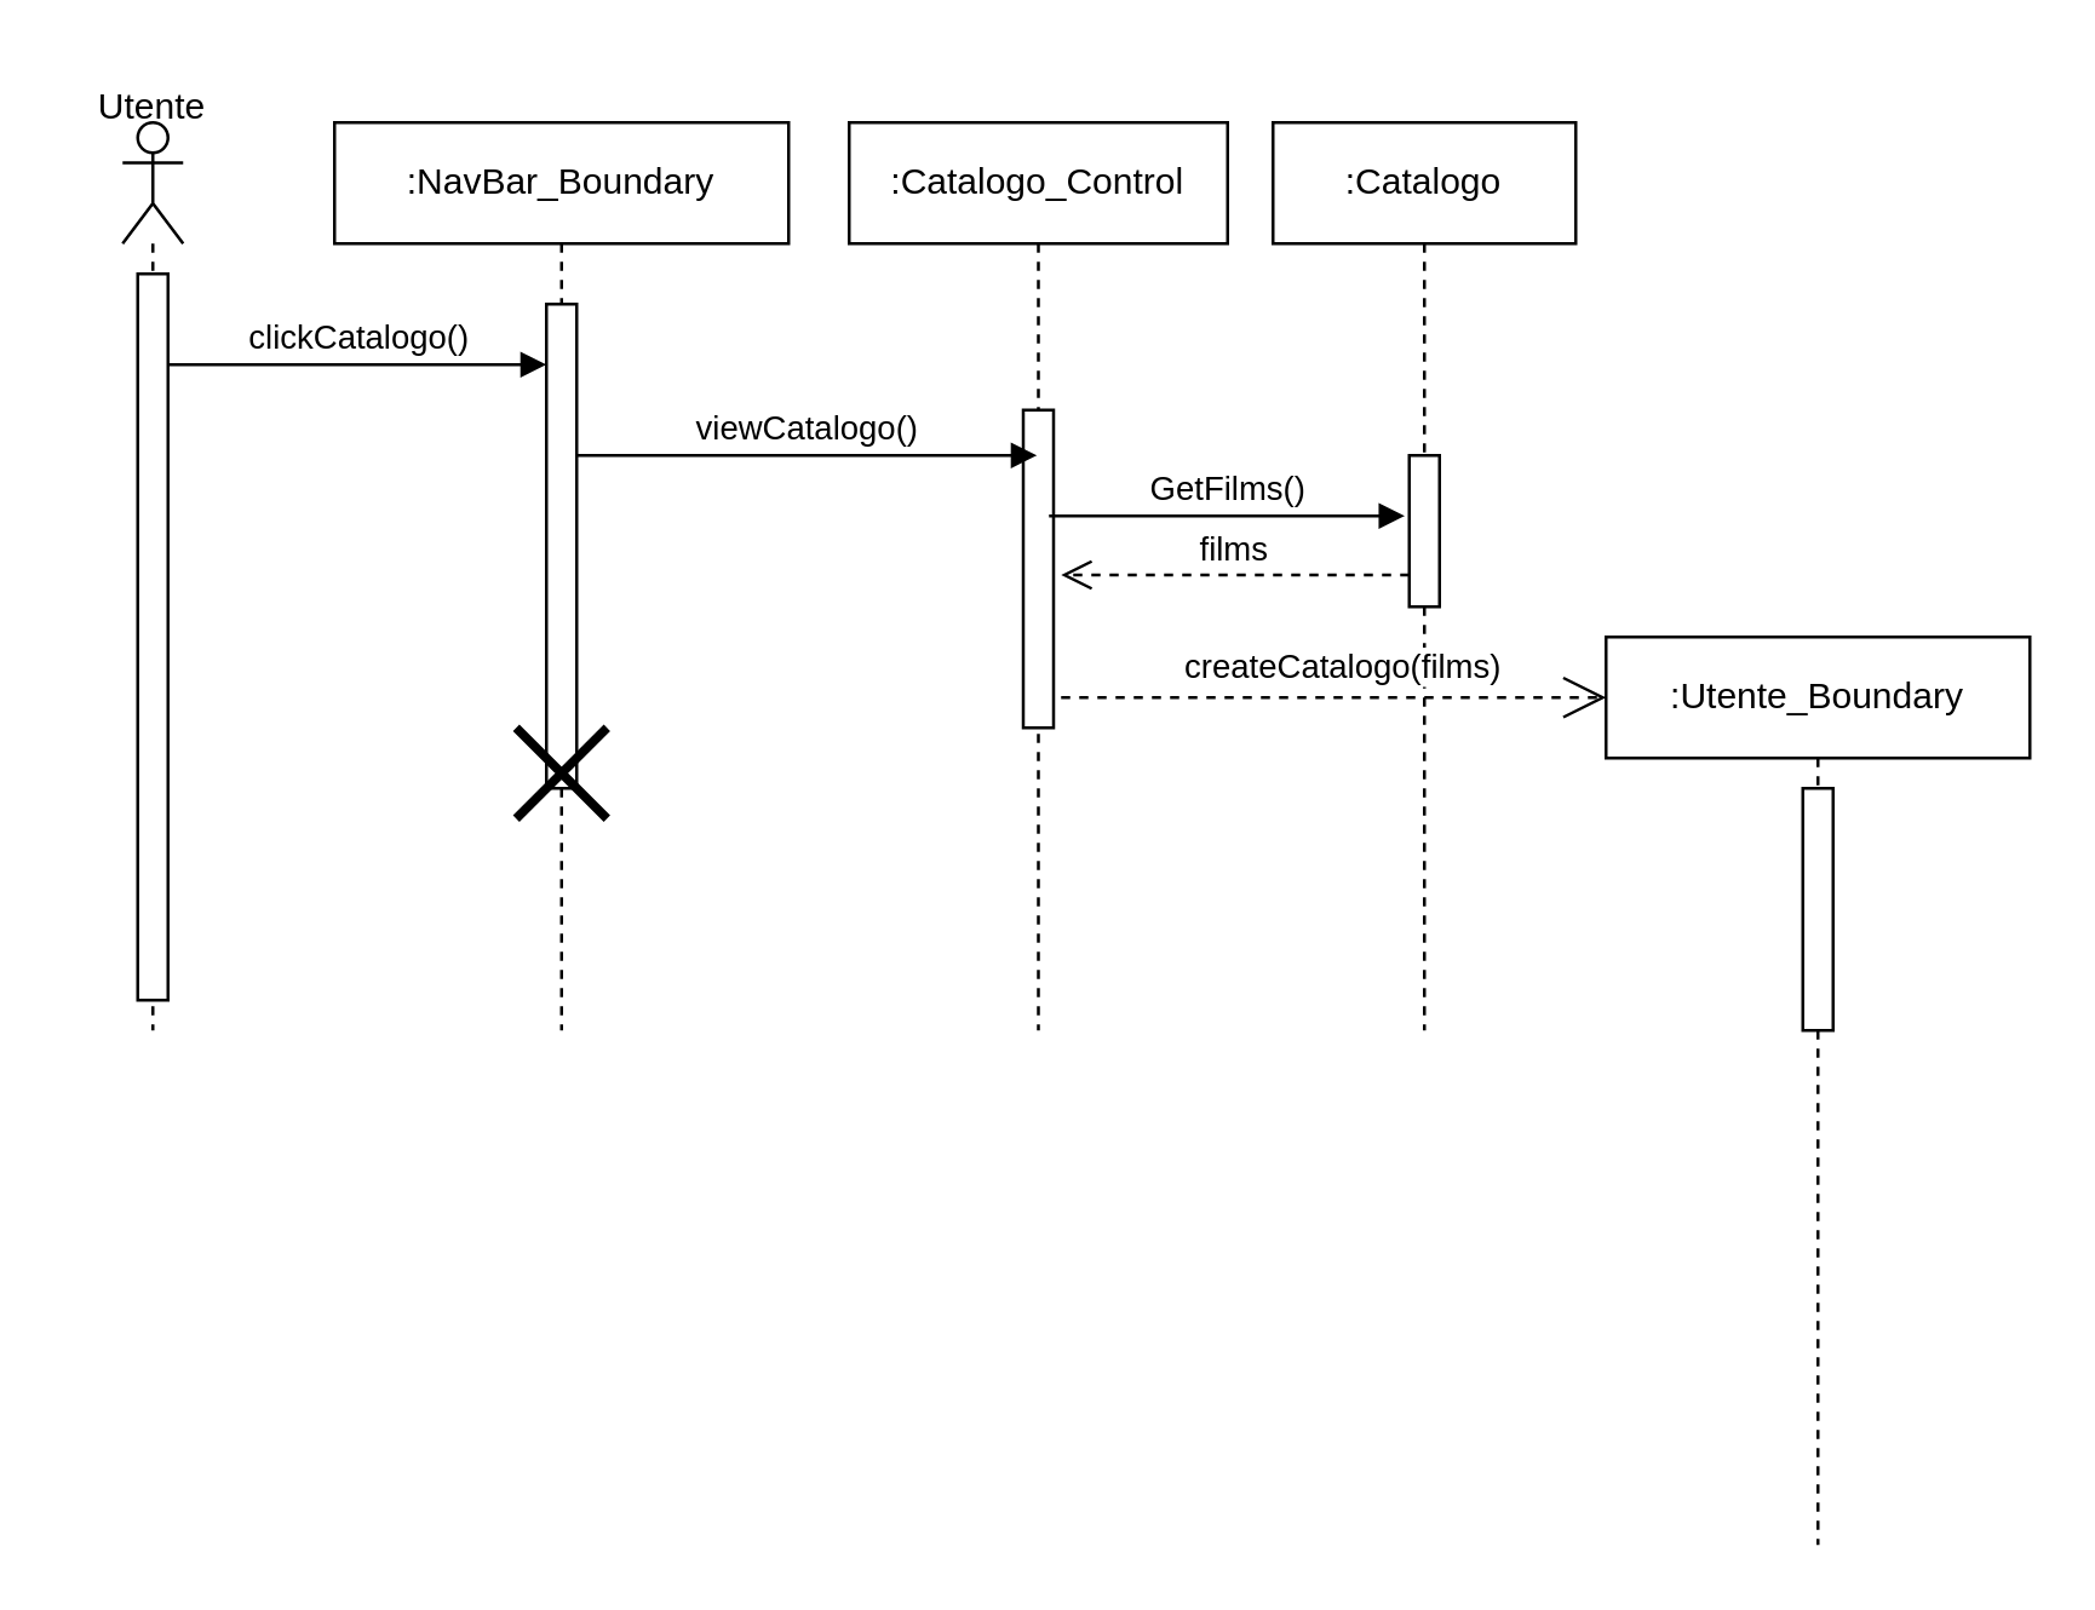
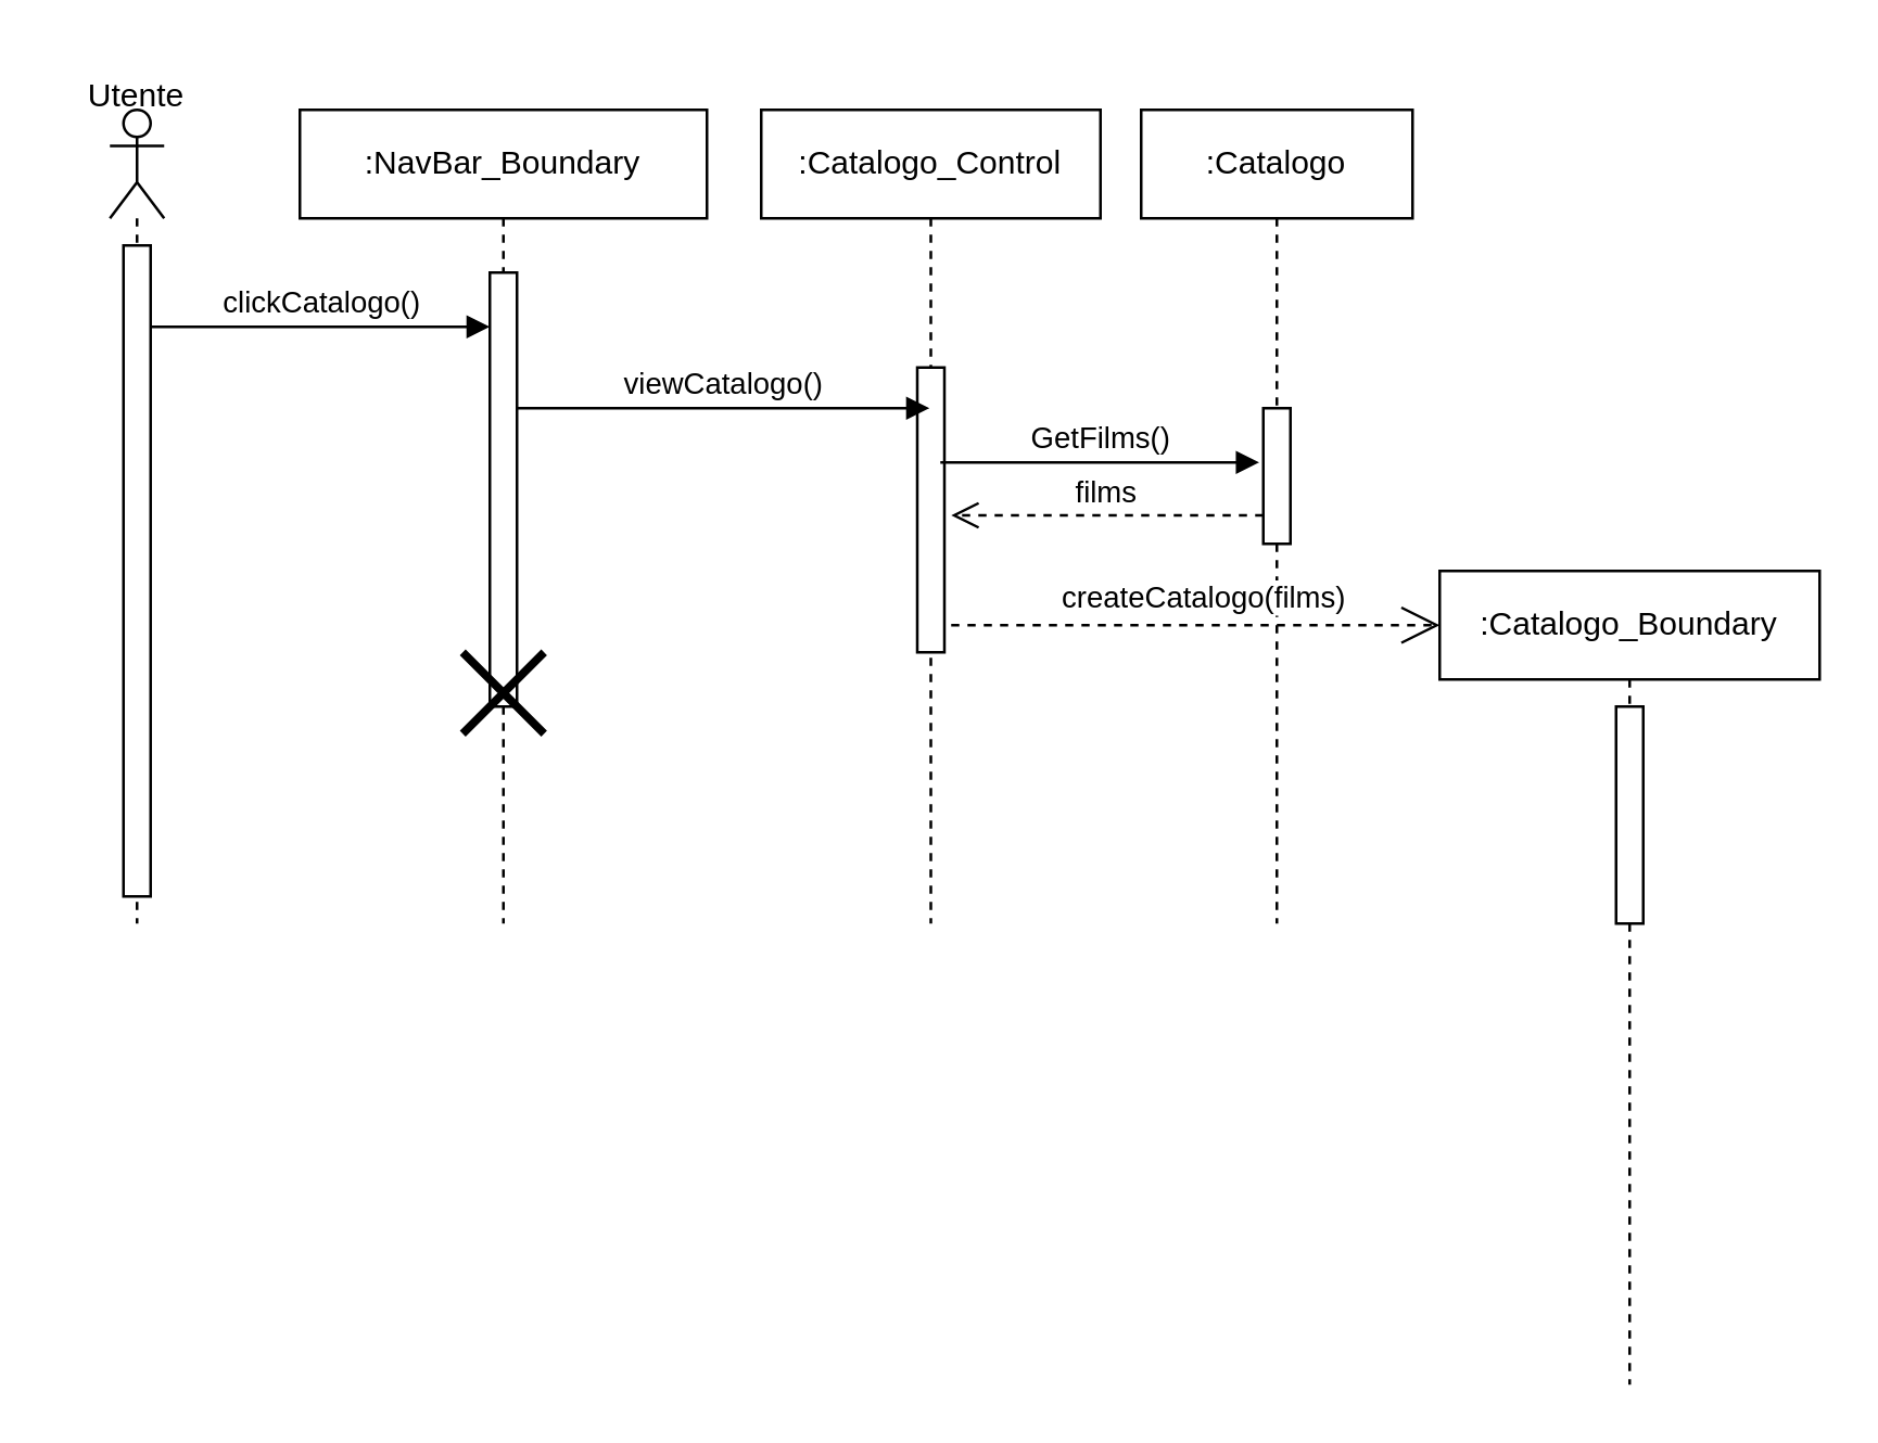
  <mxCell id="0" />
  <mxCell id="1" parent="0" />
  <mxCell id="2" value=":Catalogo_Control" style="shape=umlLifeline;perimeter=lifelinePerimeter;whiteSpace=wrap;html=1;container=1;dropTarget=0;collapsible=0;recursiveResize=0;outlineConnect=0;portConstraint=eastwest;newEdgeStyle={&quot;curved&quot;:0,&quot;rounded&quot;:0};" parent="1" vertex="1"><mxGeometry x="280" y="40" width="125" height="300" as="geometry" /></mxCell>
  <mxCell id="3" value="" style="html=1;points=[[0,0,0,0,5],[0,1,0,0,-5],[1,0,0,0,5],[1,1,0,0,-5]];perimeter=orthogonalPerimeter;outlineConnect=0;targetShapes=umlLifeline;portConstraint=eastwest;newEdgeStyle={&quot;curved&quot;:0,&quot;rounded&quot;:0};" parent="2" vertex="1"><mxGeometry x="57.5" y="95" width="10" height="105" as="geometry" /></mxCell>
  <mxCell id="4" value=":Catalogo" style="shape=umlLifeline;perimeter=lifelinePerimeter;whiteSpace=wrap;html=1;container=1;dropTarget=0;collapsible=0;recursiveResize=0;outlineConnect=0;portConstraint=eastwest;newEdgeStyle={&quot;curved&quot;:0,&quot;rounded&quot;:0};" parent="1" vertex="1"><mxGeometry x="420" y="40" width="100" height="300" as="geometry" /></mxCell>
  <mxCell id="5" value="" style="html=1;points=[[0,0,0,0,5],[0,1,0,0,-5],[1,0,0,0,5],[1,1,0,0,-5]];perimeter=orthogonalPerimeter;outlineConnect=0;targetShapes=umlLifeline;portConstraint=eastwest;newEdgeStyle={&quot;curved&quot;:0,&quot;rounded&quot;:0};" parent="4" vertex="1"><mxGeometry x="45" y="110" width="10" height="50" as="geometry" /></mxCell>
  <mxCell id="6" value=":NavBar_Boundary" style="shape=umlLifeline;perimeter=lifelinePerimeter;whiteSpace=wrap;html=1;container=1;dropTarget=0;collapsible=0;recursiveResize=0;outlineConnect=0;portConstraint=eastwest;newEdgeStyle={&quot;curved&quot;:0,&quot;rounded&quot;:0};" parent="1" vertex="1"><mxGeometry x="110" y="40" width="150" height="300" as="geometry" /></mxCell>
  <mxCell id="7" value="" style="html=1;points=[[0,0,0,0,5],[0,1,0,0,-5],[1,0,0,0,5],[1,1,0,0,-5]];perimeter=orthogonalPerimeter;outlineConnect=0;targetShapes=umlLifeline;portConstraint=eastwest;newEdgeStyle={&quot;curved&quot;:0,&quot;rounded&quot;:0};" parent="6" vertex="1"><mxGeometry x="70" y="60" width="10" height="160" as="geometry" /></mxCell>
  <mxCell id="8" value="" style="shape=umlDestroy;whiteSpace=wrap;html=1;strokeWidth=3;targetShapes=umlLifeline;" parent="6" vertex="1"><mxGeometry x="60" y="200" width="30" height="30" as="geometry" /></mxCell>
  <mxCell id="9" value="films" style="html=1;verticalAlign=bottom;endArrow=open;dashed=1;endSize=8;curved=0;rounded=0;" parent="1" source="5" edge="1"><mxGeometry relative="1" as="geometry"><mxPoint x="430" y="189.5" as="sourcePoint" /><mxPoint x="350" y="189.5" as="targetPoint" /></mxGeometry></mxCell>
- <mxCell id="10" value=":Utente_Boundary" style="shape=umlLifeline;perimeter=lifelinePerimeter;whiteSpace=wrap;html=1;container=1;dropTarget=0;collapsible=0;recursiveResize=0;outlineConnect=0;portConstraint=eastwest;newEdgeStyle={&quot;curved&quot;:0,&quot;rounded&quot;:0};" parent="1" vertex="1"><mxGeometry x="530" y="210" width="140" height="300" as="geometry" /></mxCell>
+ <mxCell id="10" value=":Catalogo_Boundary" style="shape=umlLifeline;perimeter=lifelinePerimeter;whiteSpace=wrap;html=1;container=1;dropTarget=0;collapsible=0;recursiveResize=0;outlineConnect=0;portConstraint=eastwest;newEdgeStyle={&quot;curved&quot;:0,&quot;rounded&quot;:0};" parent="1" vertex="1"><mxGeometry x="530" y="210" width="140" height="300" as="geometry" /></mxCell>
  <mxCell id="11" value="" style="html=1;points=[[0,0,0,0,5],[0,1,0,0,-5],[1,0,0,0,5],[1,1,0,0,-5]];perimeter=orthogonalPerimeter;outlineConnect=0;targetShapes=umlLifeline;portConstraint=eastwest;newEdgeStyle={&quot;curved&quot;:0,&quot;rounded&quot;:0};" parent="10" vertex="1"><mxGeometry x="65" y="50" width="10" height="80" as="geometry" /></mxCell>
  <mxCell id="12" value="GetFilms()" style="html=1;verticalAlign=bottom;endArrow=block;curved=0;rounded=0;" parent="1" edge="1"><mxGeometry width="80" relative="1" as="geometry"><mxPoint x="346" y="170" as="sourcePoint" /><mxPoint x="463.5" y="170" as="targetPoint" /></mxGeometry></mxCell>
  <mxCell id="13" value="viewCatalogo()" style="html=1;verticalAlign=bottom;endArrow=block;curved=0;rounded=0;" parent="1" edge="1"><mxGeometry width="80" relative="1" as="geometry"><mxPoint x="190" y="150" as="sourcePoint" /><mxPoint x="342" y="150" as="targetPoint" /></mxGeometry></mxCell>
  <mxCell id="14" value="clickCatalogo()" style="html=1;verticalAlign=bottom;endArrow=block;curved=0;rounded=0;" parent="1" edge="1" source="16"><mxGeometry width="80" relative="1" as="geometry"><mxPoint x="49.5" y="120" as="sourcePoint" /><mxPoint x="180" y="120" as="targetPoint" /></mxGeometry></mxCell>
  <mxCell id="15" value="" style="shape=umlLifeline;perimeter=lifelinePerimeter;whiteSpace=wrap;html=1;container=1;dropTarget=0;collapsible=0;recursiveResize=0;outlineConnect=0;portConstraint=eastwest;newEdgeStyle={&quot;curved&quot;:0,&quot;rounded&quot;:0};participant=umlActor;" parent="1" vertex="1"><mxGeometry x="40" y="40" width="20" height="300" as="geometry" /></mxCell>
  <mxCell id="16" value="" style="html=1;points=[[0,0,0,0,5],[0,1,0,0,-5],[1,0,0,0,5],[1,1,0,0,-5]];perimeter=orthogonalPerimeter;outlineConnect=0;targetShapes=umlLifeline;portConstraint=eastwest;newEdgeStyle={&quot;curved&quot;:0,&quot;rounded&quot;:0};" vertex="1" parent="15"><mxGeometry x="5" y="50" width="10" height="240" as="geometry" /></mxCell>
  <mxCell id="17" value="createCatalogo(films)" style="endArrow=open;endSize=12;dashed=1;html=1;rounded=0;" parent="1" edge="1"><mxGeometry x="0.032" y="10" width="160" relative="1" as="geometry"><mxPoint x="350" y="230" as="sourcePoint" /><mxPoint x="530" y="230" as="targetPoint" /><mxPoint as="offset" /></mxGeometry></mxCell>
  <mxCell id="18" value="Utente" style="text;html=1;align=center;verticalAlign=middle;whiteSpace=wrap;rounded=0;" parent="1" vertex="1"><mxGeometry x="20" y="20" width="60" height="30" as="geometry" /></mxCell>
